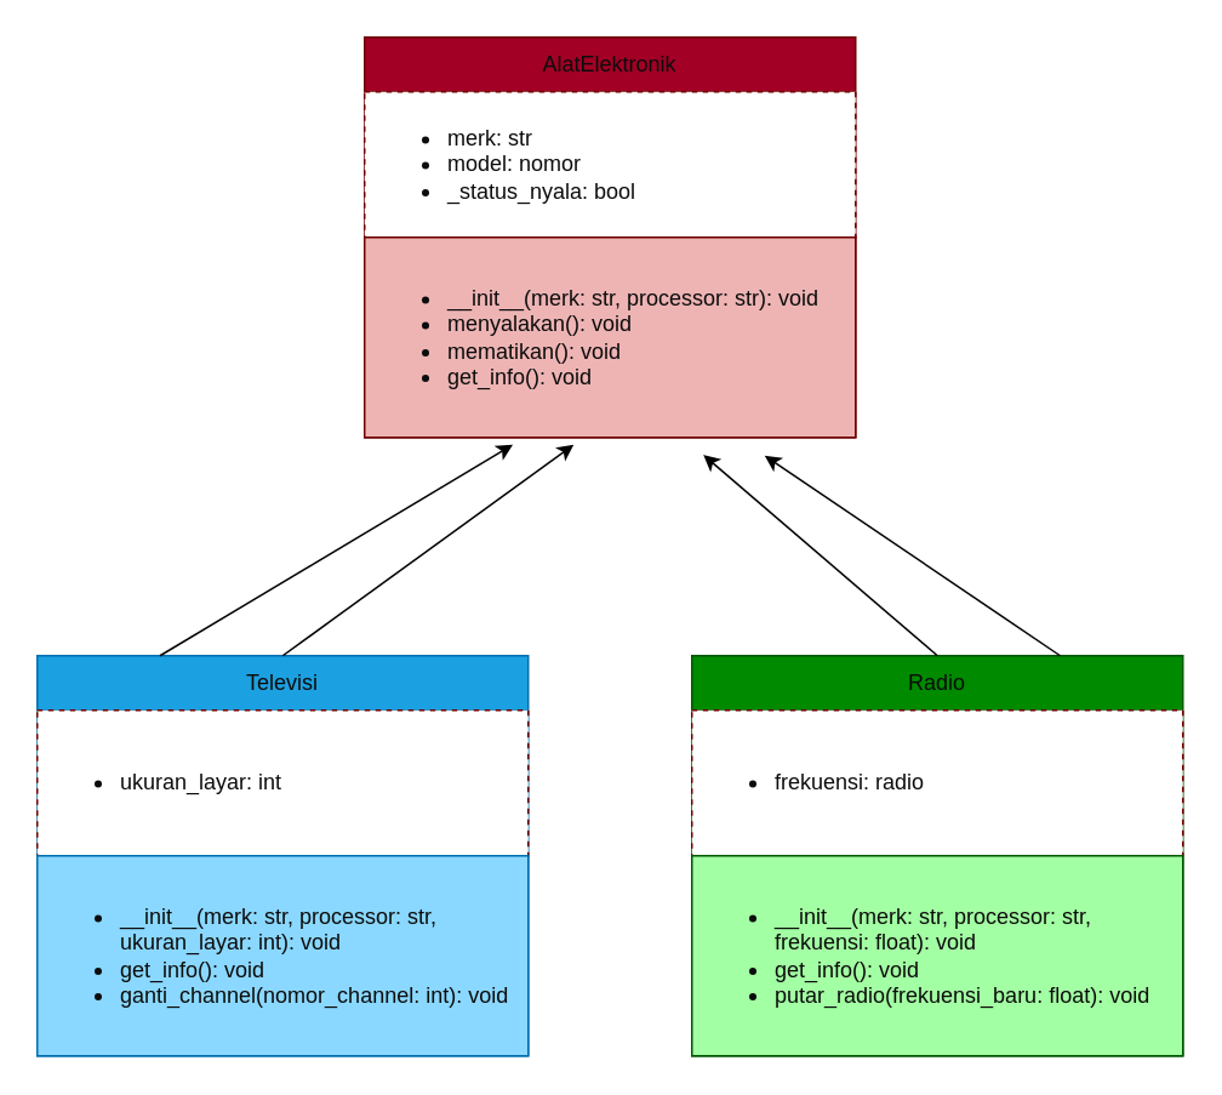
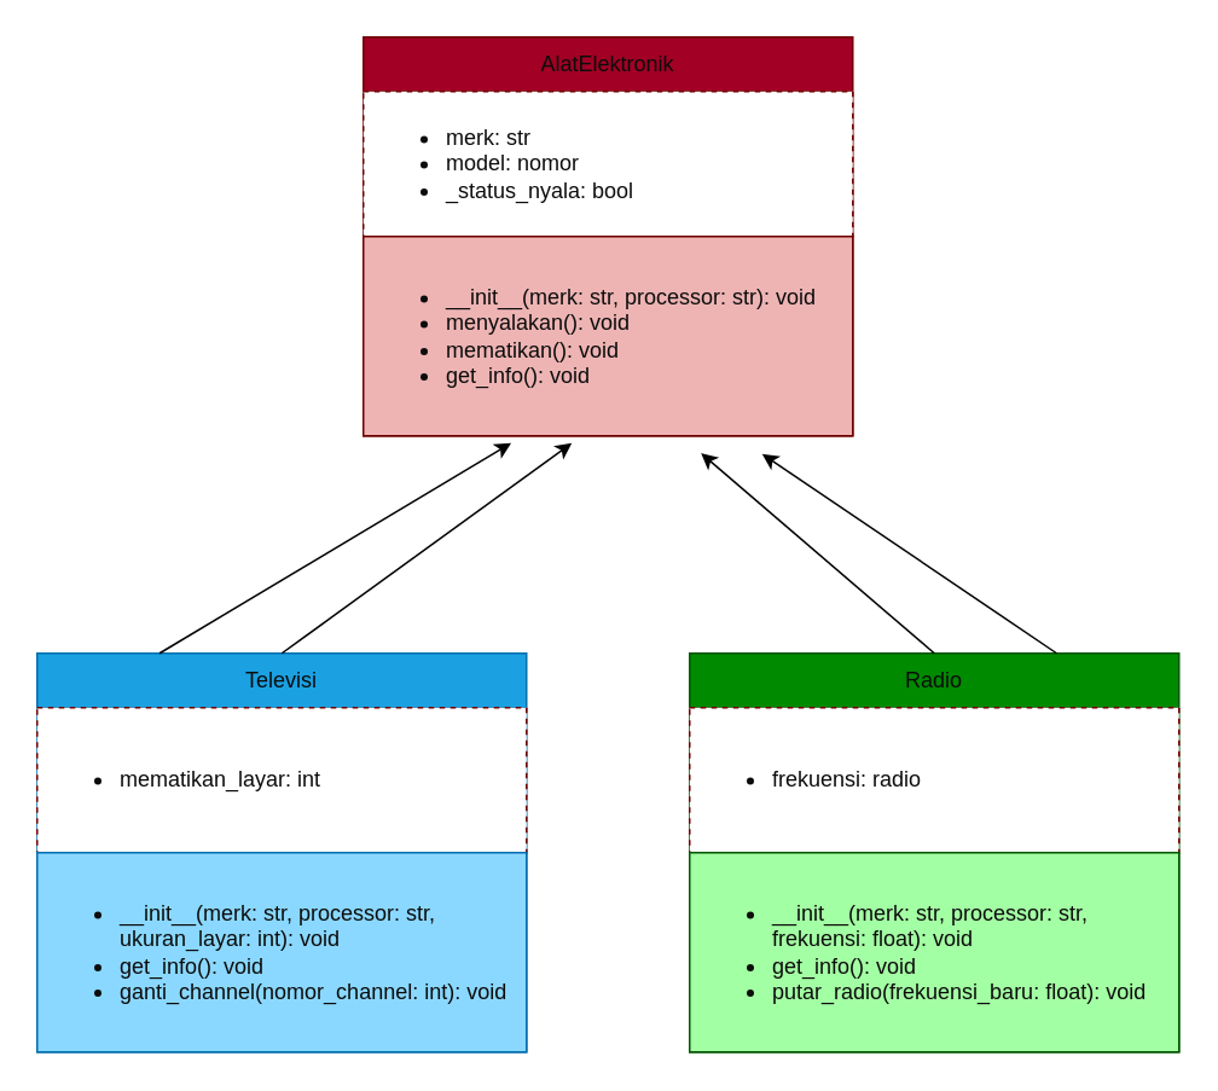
  <mxCell id="0" />
  <mxCell id="1" parent="0" />
  <mxCell id="2" value="AlatElektronik" style="swimlane;fontStyle=0;childLayout=stackLayout;horizontal=1;startSize=30;horizontalStack=0;resizeParent=1;resizeParentMax=0;resizeLast=0;collapsible=1;marginBottom=0;whiteSpace=wrap;html=1;fillColor=#a20025;fontColor=light-dark(#0C0C0C,#0C0C0C);strokeColor=#6F0000;" vertex="1" parent="1"><mxGeometry x="200" y="20" width="270" height="220" as="geometry" /></mxCell>
  <mxCell id="3" value="&lt;ul&gt;&lt;li&gt;&lt;font style=&quot;&quot;&gt;merk: str&lt;/font&gt;&lt;/li&gt;&lt;li&gt;model: nomor&lt;/li&gt;&lt;li&gt;_status_nyala: bool&lt;/li&gt;&lt;/ul&gt;" style="text;strokeColor=#6F0000;fillColor=light-dark(#FFFFFF,#FFFFFF);align=left;verticalAlign=middle;spacingLeft=4;spacingRight=4;overflow=hidden;points=[[0,0.5],[1,0.5]];portConstraint=eastwest;rotatable=0;whiteSpace=wrap;html=1;container=0;fontColor=light-dark(#0C0C0C,#0C0C0C);fillStyle=auto;dashed=1;gradientColor=none;" vertex="1" parent="2"><mxGeometry y="30" width="270" height="80" as="geometry" /></mxCell>
  <mxCell id="4" value="&lt;ul&gt;&lt;li&gt;__init__(merk: str, processor: str): void&lt;/li&gt;&lt;li&gt;menyalakan(): void&lt;/li&gt;&lt;li&gt;mematikan(): void&lt;/li&gt;&lt;li&gt;get_info(): void&lt;/li&gt;&lt;/ul&gt;" style="text;strokeColor=#6F0000;fillColor=light-dark(#EEB4B4,#EEB4B4);align=left;verticalAlign=middle;spacingLeft=4;spacingRight=4;overflow=hidden;points=[[0,0.5],[1,0.5]];portConstraint=eastwest;rotatable=0;whiteSpace=wrap;html=1;fontColor=light-dark(#0C0C0C,#0C0C0C);" vertex="1" parent="2"><mxGeometry y="110" width="270" height="110" as="geometry" /></mxCell>
  <mxCell id="5" value="Televisi" style="swimlane;fontStyle=0;childLayout=stackLayout;horizontal=1;startSize=30;horizontalStack=0;resizeParent=1;resizeParentMax=0;resizeLast=0;collapsible=1;marginBottom=0;whiteSpace=wrap;html=1;fillColor=#1ba1e2;fontColor=light-dark(#0C0C0C,#0C0C0C);strokeColor=#006EAF;" vertex="1" parent="1"><mxGeometry x="20" y="360" width="270" height="220" as="geometry" /></mxCell>
- <mxCell id="6" value="&lt;ul&gt;&lt;li&gt;ukuran_layar: int&lt;/li&gt;&lt;/ul&gt;" style="text;strokeColor=#6F0000;fillColor=light-dark(#FFFFFF,#FFFFFF);align=left;verticalAlign=middle;spacingLeft=4;spacingRight=4;overflow=hidden;points=[[0,0.5],[1,0.5]];portConstraint=eastwest;rotatable=0;whiteSpace=wrap;html=1;container=0;fontColor=light-dark(#0C0C0C,#0C0C0C);fillStyle=auto;dashed=1;gradientColor=none;" vertex="1" parent="5"><mxGeometry y="30" width="270" height="80" as="geometry" /></mxCell>
+ <mxCell id="6" value="&lt;ul&gt;&lt;li&gt;mematikan_layar: int&lt;/li&gt;&lt;/ul&gt;" style="text;strokeColor=#6F0000;fillColor=light-dark(#FFFFFF,#FFFFFF);align=left;verticalAlign=middle;spacingLeft=4;spacingRight=4;overflow=hidden;points=[[0,0.5],[1,0.5]];portConstraint=eastwest;rotatable=0;whiteSpace=wrap;html=1;container=0;fontColor=light-dark(#0C0C0C,#0C0C0C);fillStyle=auto;dashed=1;gradientColor=none;" vertex="1" parent="5"><mxGeometry y="30" width="270" height="80" as="geometry" /></mxCell>
  <mxCell id="7" value="&lt;ul&gt;&lt;li&gt;__init__(merk: str, processor: str, ukuran_layar: int): void&lt;/li&gt;&lt;li&gt;get_info(): void&lt;/li&gt;&lt;li&gt;ganti_channel(nomor_channel: int): void&lt;br&gt;&lt;/li&gt;&lt;/ul&gt;" style="text;strokeColor=#006EAF;fillColor=light-dark(#8AD8FF,#8AD8FF);align=left;verticalAlign=middle;spacingLeft=4;spacingRight=4;overflow=hidden;points=[[0,0.5],[1,0.5]];portConstraint=eastwest;rotatable=0;whiteSpace=wrap;html=1;fontColor=light-dark(#0C0C0C,#0C0C0C);" vertex="1" parent="5"><mxGeometry y="110" width="270" height="110" as="geometry" /></mxCell>
  <mxCell id="8" value="Radio" style="swimlane;fontStyle=0;childLayout=stackLayout;horizontal=1;startSize=30;horizontalStack=0;resizeParent=1;resizeParentMax=0;resizeLast=0;collapsible=1;marginBottom=0;whiteSpace=wrap;html=1;fillColor=#008a00;fontColor=light-dark(#0C0C0C,#0C0C0C);strokeColor=#005700;" vertex="1" parent="1"><mxGeometry x="380" y="360" width="270" height="220" as="geometry" /></mxCell>
  <mxCell id="9" value="&lt;ul&gt;&lt;li&gt;frekuensi: radio&lt;/li&gt;&lt;/ul&gt;" style="text;strokeColor=#6F0000;fillColor=light-dark(#FFFFFF,#FFFFFF);align=left;verticalAlign=middle;spacingLeft=4;spacingRight=4;overflow=hidden;points=[[0,0.5],[1,0.5]];portConstraint=eastwest;rotatable=0;whiteSpace=wrap;html=1;container=0;fontColor=light-dark(#0C0C0C,#0C0C0C);fillStyle=auto;dashed=1;gradientColor=none;" vertex="1" parent="8"><mxGeometry y="30" width="270" height="80" as="geometry" /></mxCell>
  <mxCell id="10" value="&lt;ul&gt;&lt;li&gt;__init__(merk: str, processor: str, frekuensi: float): void&lt;/li&gt;&lt;li&gt;get_info(): void&lt;br&gt;&lt;/li&gt;&lt;li&gt;putar_radio(frekuensi_baru: float): void&lt;br&gt;&lt;/li&gt;&lt;/ul&gt;" style="text;strokeColor=#005700;fillColor=light-dark(#A3FFA3,#A3FFA3);align=left;verticalAlign=middle;spacingLeft=4;spacingRight=4;overflow=hidden;points=[[0,0.5],[1,0.5]];portConstraint=eastwest;rotatable=0;whiteSpace=wrap;html=1;fontColor=light-dark(#0C0C0C,#0C0C0C);" vertex="1" parent="8"><mxGeometry y="110" width="270" height="110" as="geometry" /></mxCell>
  <mxCell id="11" value="" style="endArrow=classic;html=1;rounded=0;exitX=0.25;exitY=0;exitDx=0;exitDy=0;entryX=0.302;entryY=1.036;entryDx=0;entryDy=0;entryPerimeter=0;fontColor=light-dark(#0C0C0C,#0C0C0C);" edge="1" parent="1" source="5" target="4"><mxGeometry width="50" height="50" relative="1" as="geometry"><mxPoint x="370" y="310" as="sourcePoint" /><mxPoint x="420" y="260" as="targetPoint" /></mxGeometry></mxCell>
  <mxCell id="12" value="" style="endArrow=classic;html=1;rounded=0;exitX=0.5;exitY=0;exitDx=0;exitDy=0;entryX=0.426;entryY=1.036;entryDx=0;entryDy=0;entryPerimeter=0;fontColor=light-dark(#0C0C0C,#0C0C0C);" edge="1" parent="1" source="5" target="4"><mxGeometry width="50" height="50" relative="1" as="geometry"><mxPoint x="98" y="370" as="sourcePoint" /><mxPoint x="292" y="254" as="targetPoint" /></mxGeometry></mxCell>
  <mxCell id="13" value="" style="endArrow=classic;html=1;rounded=0;exitX=0.5;exitY=0;exitDx=0;exitDy=0;entryX=0.69;entryY=1.087;entryDx=0;entryDy=0;entryPerimeter=0;fontColor=light-dark(#0C0C0C,#0C0C0C);" edge="1" parent="1" source="8" target="4"><mxGeometry width="50" height="50" relative="1" as="geometry"><mxPoint x="165" y="370" as="sourcePoint" /><mxPoint x="325" y="254" as="targetPoint" /></mxGeometry></mxCell>
  <mxCell id="14" value="" style="endArrow=classic;html=1;rounded=0;exitX=0.75;exitY=0;exitDx=0;exitDy=0;fontColor=light-dark(#0C0C0C,#0C0C0C);" edge="1" parent="1" source="8"><mxGeometry width="50" height="50" relative="1" as="geometry"><mxPoint x="525" y="370" as="sourcePoint" /><mxPoint x="420" y="250" as="targetPoint" /></mxGeometry></mxCell>
